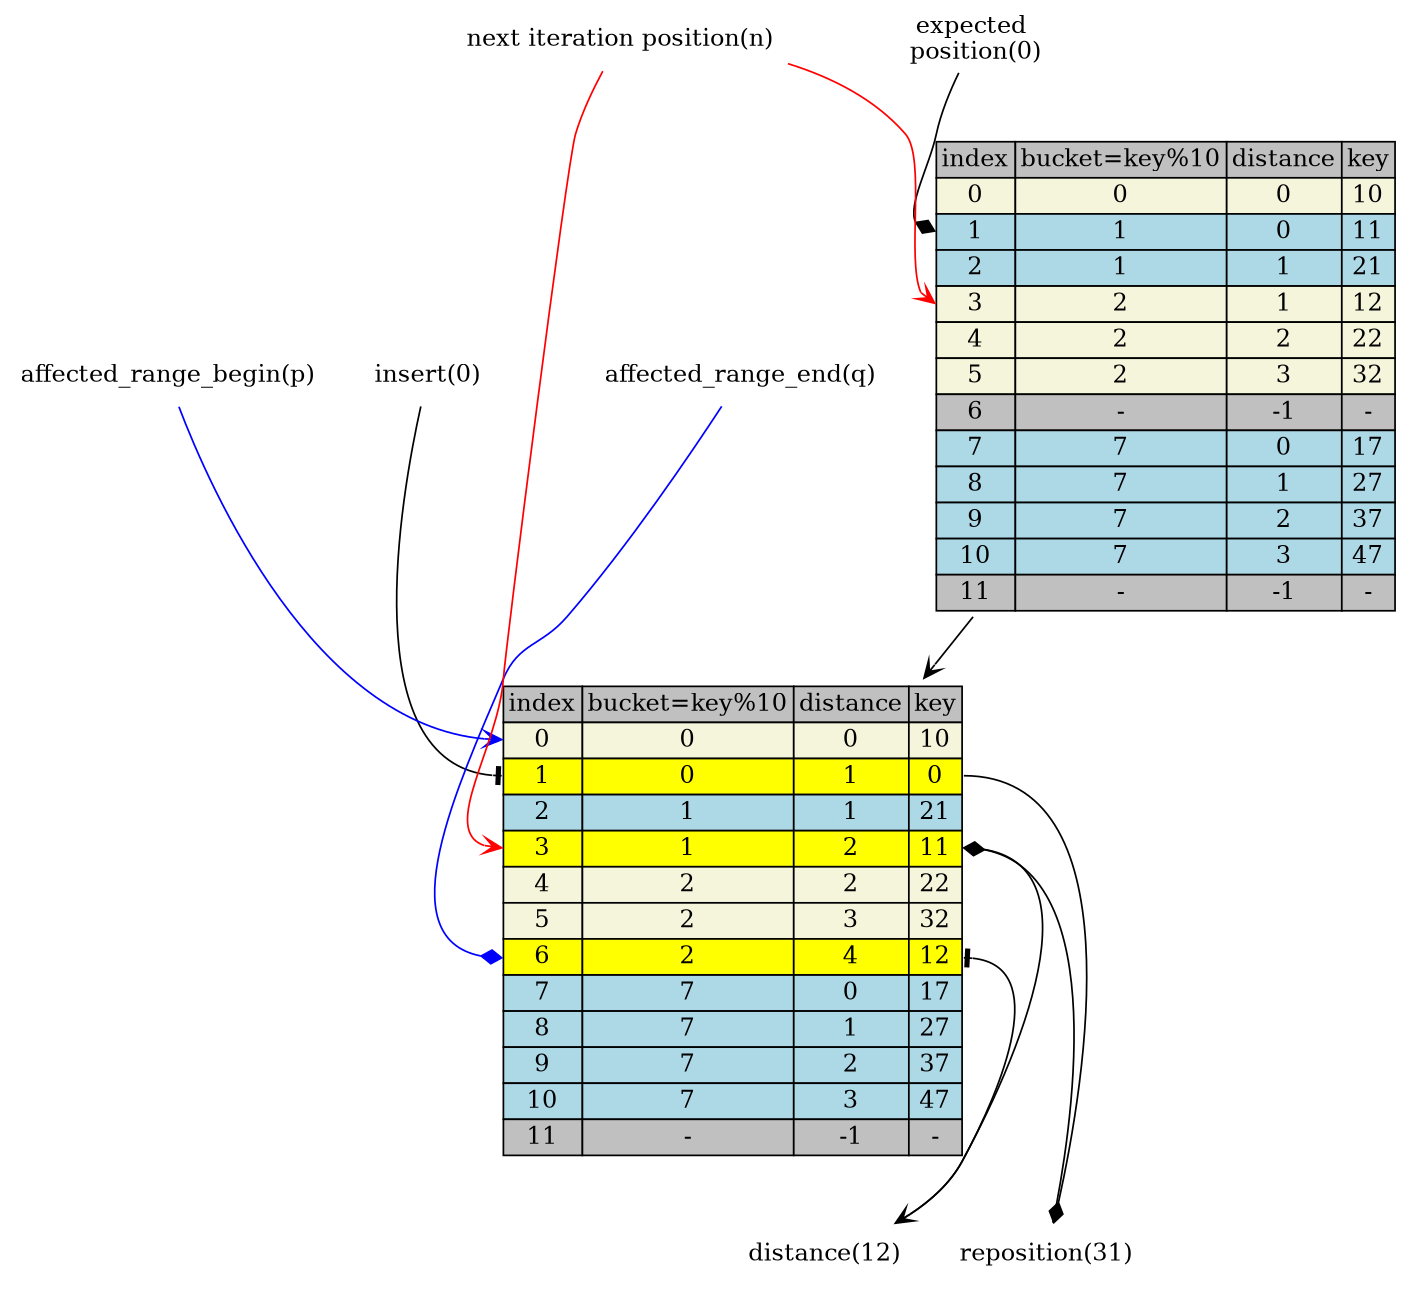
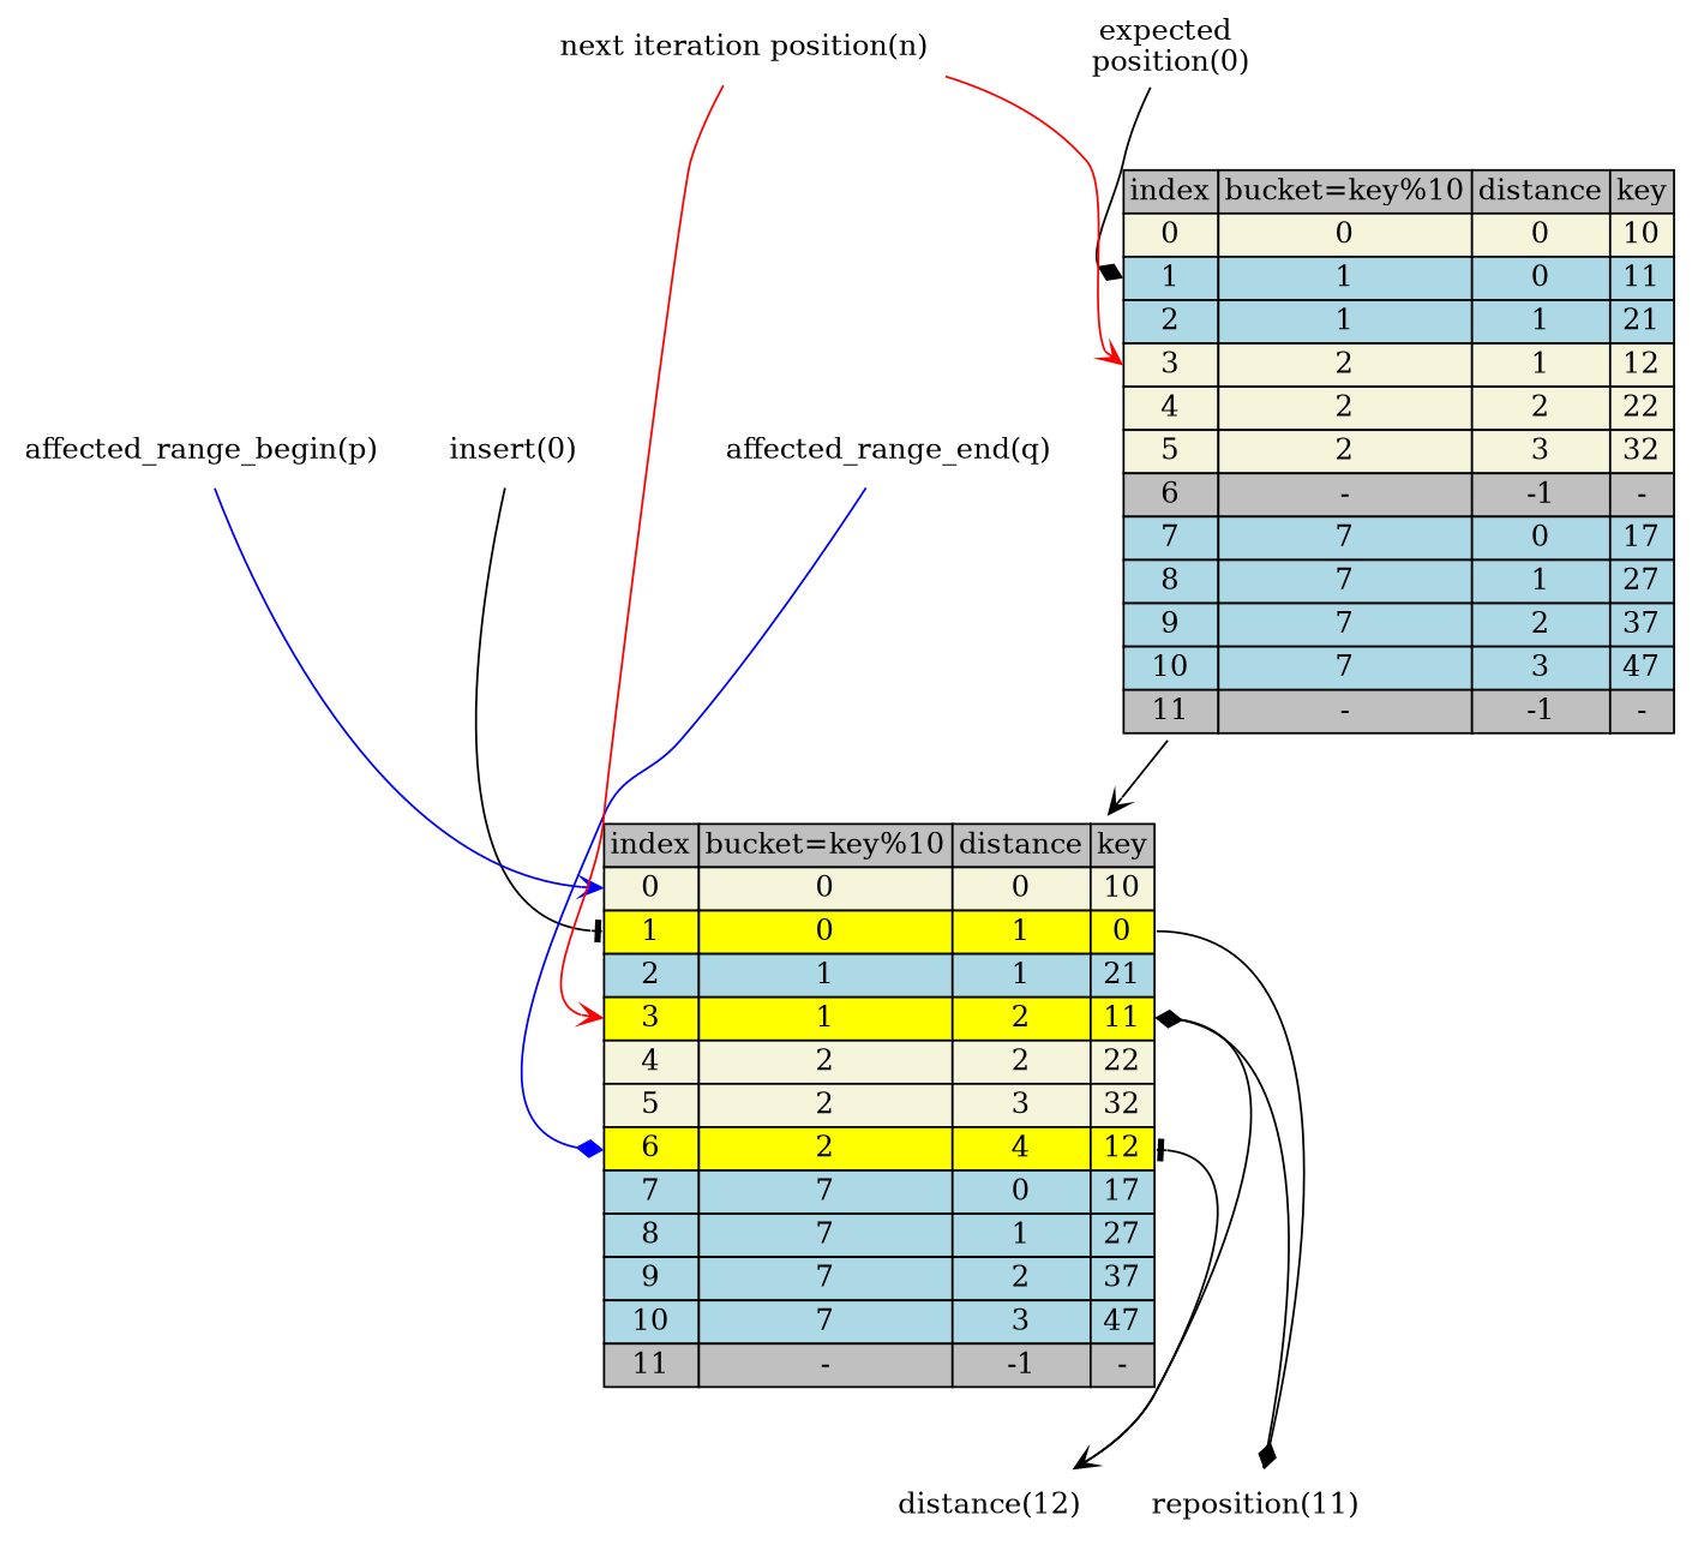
  digraph {
    rankdir=TB
    node [shape=plaintext color=gray40]
    edge [arrowhead=vee]
    n1 [label=<         <TABLE BORDER="0" CELLBORDER="1" CELLSPACING="0">             <TR>                 <TD BGCOLOR="grey">index</TD>                 <TD BGCOLOR="grey">bucket=key%10</TD>                 <TD BGCOLOR="grey">distance</TD>                 <TD BGCOLOR="grey">key</TD>             </TR>                        <TR>                 <TD BGCOLOR="beige" PORT="i0">0</TD>                 <TD BGCOLOR="beige">0</TD>                 <TD BGCOLOR="beige">0</TD>                 <TD BGCOLOR="beige" PORT="k0">10</TD>             </TR>                        <TR>                 <TD BGCOLOR="lightblue" PORT="i1">1</TD>                 <TD BGCOLOR="lightblue">1</TD>                 <TD BGCOLOR="lightblue">0</TD>                 <TD BGCOLOR="lightblue" PORT="k1">11</TD>             </TR>                        <TR>                 <TD BGCOLOR="lightblue" PORT="i2">2</TD>                 <TD BGCOLOR="lightblue">1</TD>                 <TD BGCOLOR="lightblue">1</TD>                 <TD BGCOLOR="lightblue" PORT="k2">21</TD>             </TR>                        <TR>                 <TD BGCOLOR="beige" PORT="i3">3</TD>                 <TD BGCOLOR="beige">2</TD>                 <TD BGCOLOR="beige">1</TD>                 <TD BGCOLOR="beige" PORT="k3">12</TD>             </TR>                        <TR>                 <TD BGCOLOR="beige" PORT="i4">4</TD>                 <TD BGCOLOR="beige">2</TD>                 <TD BGCOLOR="beige">2</TD>                 <TD BGCOLOR="beige" PORT="k4">22</TD>             </TR>                        <TR>                 <TD BGCOLOR="beige" PORT="i5">5</TD>                 <TD BGCOLOR="beige">2</TD>                 <TD BGCOLOR="beige">3</TD>                 <TD BGCOLOR="beige" PORT="k5">32</TD>             </TR>                        <TR>                 <TD BGCOLOR="grey" PORT="i6">6</TD>                 <TD BGCOLOR="grey">-</TD>                 <TD BGCOLOR="grey">-1</TD>                 <TD BGCOLOR="grey" PORT="k6">-</TD>             </TR>                        <TR>                 <TD BGCOLOR="lightblue" PORT="i7">7</TD>                 <TD BGCOLOR="lightblue">7</TD>                 <TD BGCOLOR="lightblue">0</TD>                 <TD BGCOLOR="lightblue" PORT="k7">17</TD>             </TR>                        <TR>                 <TD BGCOLOR="lightblue" PORT="i8">8</TD>                 <TD BGCOLOR="lightblue">7</TD>                 <TD BGCOLOR="lightblue">1</TD>                 <TD BGCOLOR="lightblue" PORT="k8">27</TD>             </TR>                        <TR>                 <TD BGCOLOR="lightblue" PORT="i9">9</TD>                 <TD BGCOLOR="lightblue">7</TD>                 <TD BGCOLOR="lightblue">2</TD>                 <TD BGCOLOR="lightblue" PORT="k9">37</TD>             </TR>                        <TR>                 <TD BGCOLOR="lightblue" PORT="i10">10</TD>                 <TD BGCOLOR="lightblue">7</TD>                 <TD BGCOLOR="lightblue">3</TD>                 <TD BGCOLOR="lightblue" PORT="k10">47</TD>             </TR>                        <TR>                 <TD BGCOLOR="grey" PORT="i11">11</TD>                 <TD BGCOLOR="grey">-</TD>                 <TD BGCOLOR="grey">-1</TD>                 <TD BGCOLOR="grey" PORT="k11">-</TD>             </TR>                   </TABLE>     > color=""]
    n2 [label=<         <TABLE BORDER="0" CELLBORDER="1" CELLSPACING="0">             <TR>                 <TD BGCOLOR="grey">index</TD>                 <TD BGCOLOR="grey">bucket=key%10</TD>                 <TD BGCOLOR="grey">distance</TD>                 <TD BGCOLOR="grey">key</TD>             </TR>                        <TR>                 <TD BGCOLOR="beige" PORT="i0">0</TD>                 <TD BGCOLOR="beige">0</TD>                 <TD BGCOLOR="beige">0</TD>                 <TD BGCOLOR="beige" PORT="k0">10</TD>             </TR>                        <TR>                 <TD BGCOLOR="yellow" PORT="i1">1</TD>                 <TD BGCOLOR="yellow">0</TD>                 <TD BGCOLOR="yellow">1</TD>                 <TD BGCOLOR="yellow" PORT="k1">0</TD>             </TR>                        <TR>                 <TD BGCOLOR="lightblue" PORT="i2">2</TD>                 <TD BGCOLOR="lightblue">1</TD>                 <TD BGCOLOR="lightblue">1</TD>                 <TD BGCOLOR="lightblue" PORT="k2">21</TD>             </TR>                        <TR>                 <TD BGCOLOR="yellow" PORT="i3">3</TD>                 <TD BGCOLOR="yellow">1</TD>                 <TD BGCOLOR="yellow">2</TD>                 <TD BGCOLOR="yellow" PORT="k3">11</TD>             </TR>                        <TR>                 <TD BGCOLOR="beige" PORT="i4">4</TD>                 <TD BGCOLOR="beige">2</TD>                 <TD BGCOLOR="beige">2</TD>                 <TD BGCOLOR="beige" PORT="k4">22</TD>             </TR>                        <TR>                 <TD BGCOLOR="beige" PORT="i5">5</TD>                 <TD BGCOLOR="beige">2</TD>                 <TD BGCOLOR="beige">3</TD>                 <TD BGCOLOR="beige" PORT="k5">32</TD>             </TR>                        <TR>                 <TD BGCOLOR="yellow" PORT="i6">6</TD>                 <TD BGCOLOR="yellow">2</TD>                 <TD BGCOLOR="yellow">4</TD>                 <TD BGCOLOR="yellow" PORT="k6">12</TD>             </TR>                        <TR>                 <TD BGCOLOR="lightblue" PORT="i7">7</TD>                 <TD BGCOLOR="lightblue">7</TD>                 <TD BGCOLOR="lightblue">0</TD>                 <TD BGCOLOR="lightblue" PORT="k7">17</TD>             </TR>                        <TR>                 <TD BGCOLOR="lightblue" PORT="i8">8</TD>                 <TD BGCOLOR="lightblue">7</TD>                 <TD BGCOLOR="lightblue">1</TD>                 <TD BGCOLOR="lightblue" PORT="k8">27</TD>             </TR>                        <TR>                 <TD BGCOLOR="lightblue" PORT="i9">9</TD>                 <TD BGCOLOR="lightblue">7</TD>                 <TD BGCOLOR="lightblue">2</TD>                 <TD BGCOLOR="lightblue" PORT="k9">37</TD>             </TR>                        <TR>                 <TD BGCOLOR="lightblue" PORT="i10">10</TD>                 <TD BGCOLOR="lightblue">7</TD>                 <TD BGCOLOR="lightblue">3</TD>                 <TD BGCOLOR="lightblue" PORT="k10">47</TD>             </TR>                        <TR>                 <TD BGCOLOR="grey" PORT="i11">11</TD>                 <TD BGCOLOR="grey">-</TD>                 <TD BGCOLOR="grey">-1</TD>                 <TD BGCOLOR="grey" PORT="k11">-</TD>             </TR>                   </TABLE>     > color=""]
-   "reposition(11)" [label="reposition(31)"]
+   "reposition(11)"
    n4 [label="distance(12)"]
    "expected \nposition(0)"
    "insert(0)"
    "affected_range_begin(p)" [color=black]
    "affected_range_end(q)" [color=black]
    "next iteration position(n)"
    n1 -> n2
    n2 -> "reposition(11)" [arrowhead=diamond tailport=k1]
    n2 -> n4 [tailport=k3]
    "reposition(11)" -> n2 [arrowhead=diamond headport=k3]
    n4 -> n2 [arrowhead=tee headport=k6]
    "expected \nposition(0)" -> n1 [arrowhead=diamond headport=i1]
    "insert(0)" -> n2 [arrowhead=tee headport=i1]
    "affected_range_begin(p)" -> n2 [color=blue headport=i0]
    "affected_range_end(q)" -> n2 [arrowhead=diamond color=blue headport=i6]
    "next iteration position(n)" -> n1 [color=red headport=i3]
    "next iteration position(n)" -> n2 [color=red headport=i3]
  }
